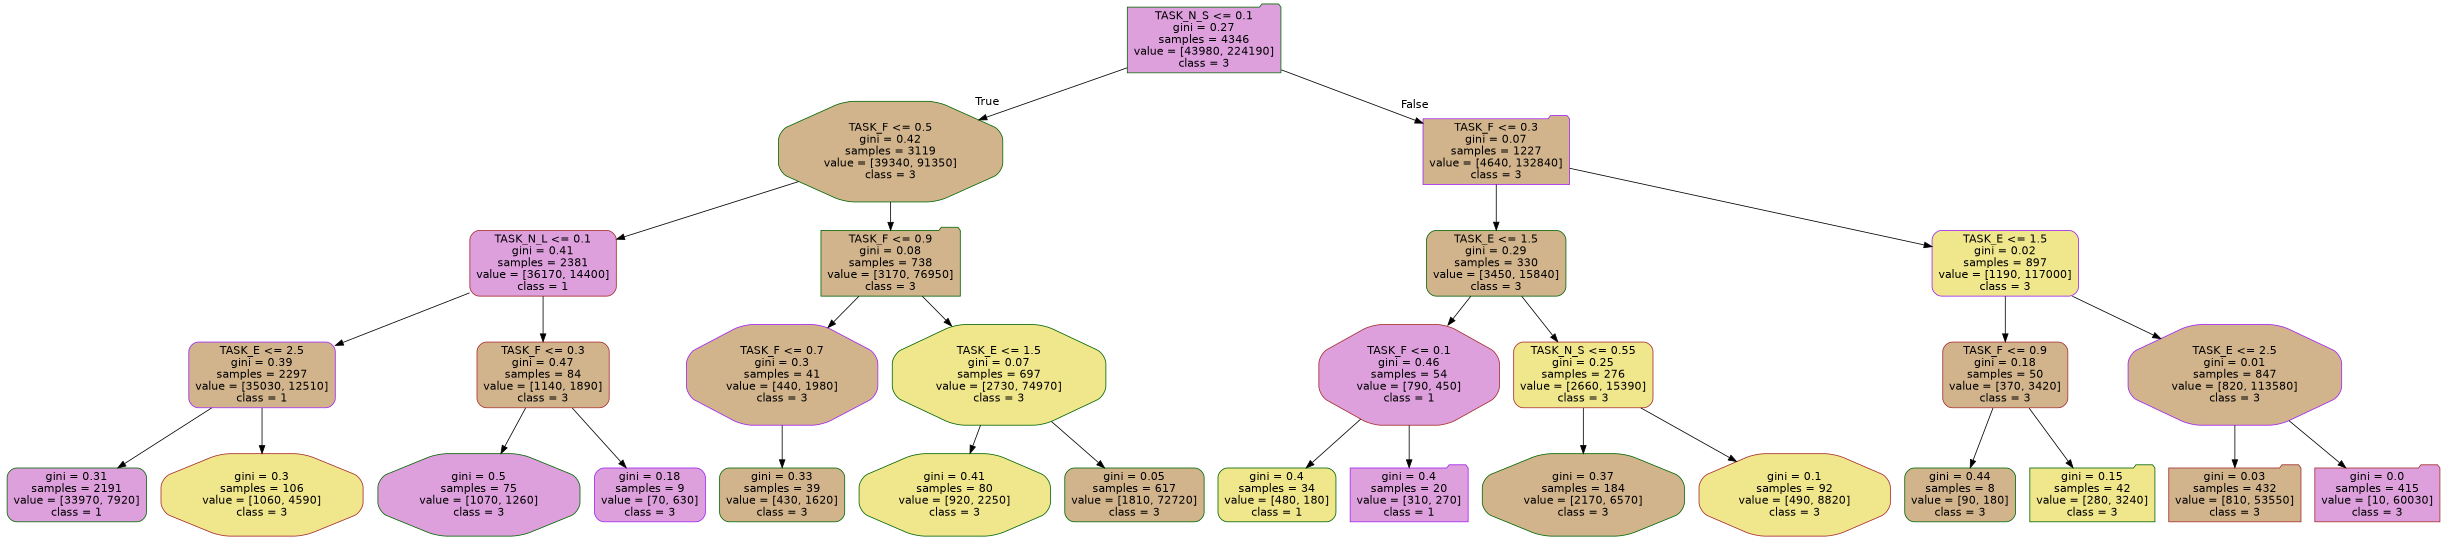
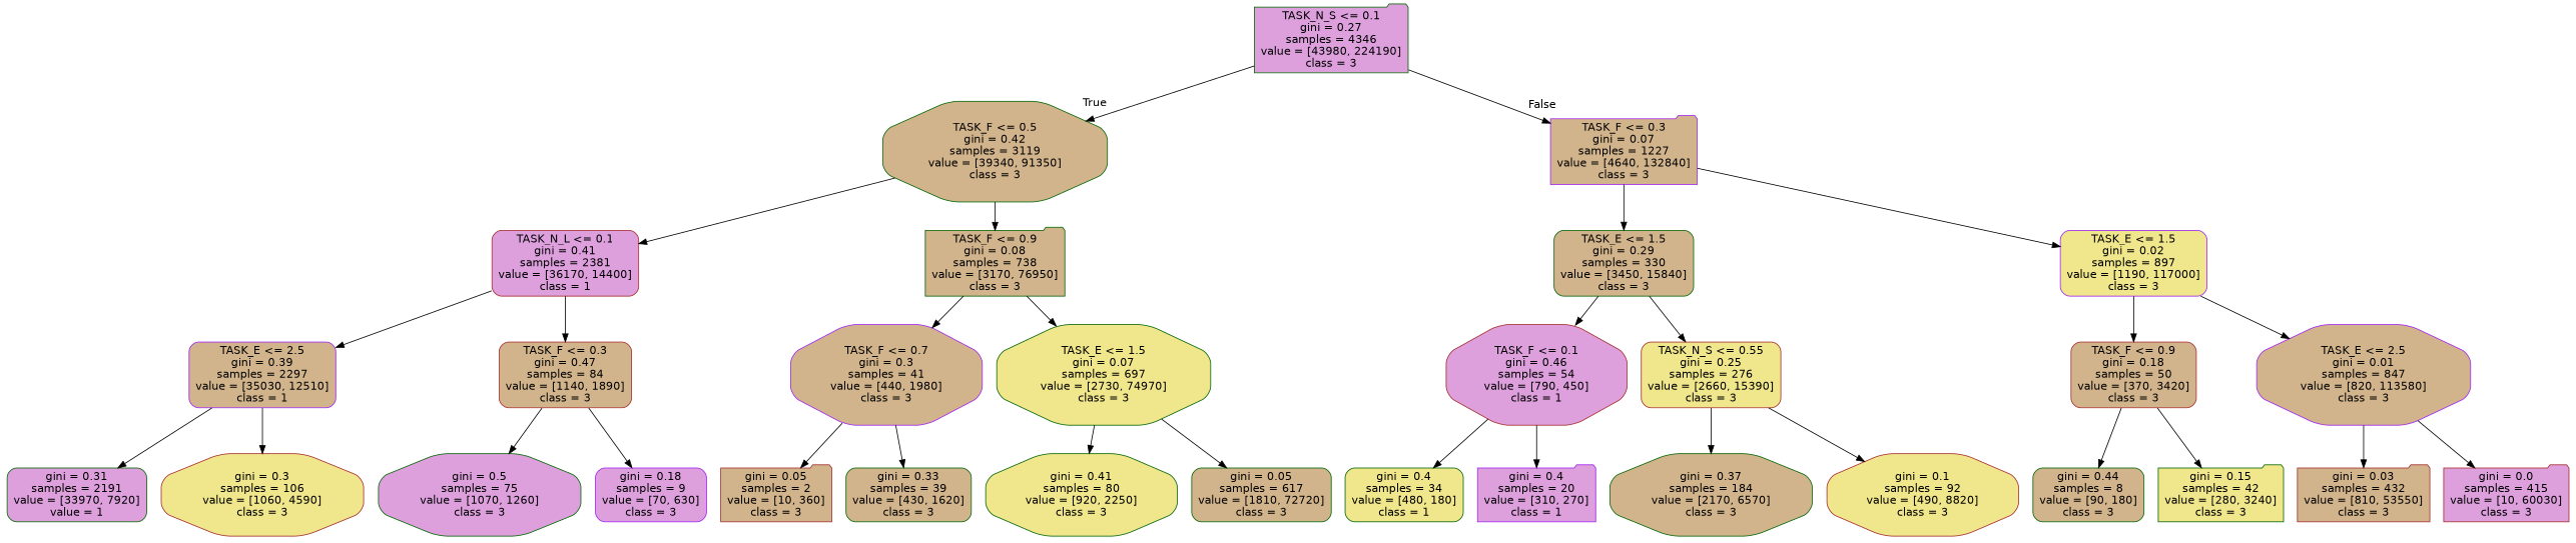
  digraph {
    node [color=darkgreen fillcolor=tan fontname=helvetica shape=box style="filled, rounded"]
    edge [fontname=helvetica]
    n1 [fillcolor=plum label="TASK_N_S <= 0.1\ngini = 0.27\nsamples = 4346\nvalue = [43980, 224190]\nclass = 3" shape=folder]
    n2 [label="TASK_F <= 0.5\ngini = 0.42\nsamples = 3119\nvalue = [39340, 91350]\nclass = 3" shape=octagon]
    n3 [color=purple label="TASK_F <= 0.3\ngini = 0.07\nsamples = 1227\nvalue = [4640, 132840]\nclass = 3" shape=folder]
    n4 [color=brown fillcolor=plum label="TASK_N_L <= 0.1\ngini = 0.41\nsamples = 2381\nvalue = [36170, 14400]\nclass = 1"]
    n5 [label="TASK_F <= 0.9\ngini = 0.08\nsamples = 738\nvalue = [3170, 76950]\nclass = 3" shape=folder]
    n6 [label="TASK_E <= 1.5\ngini = 0.29\nsamples = 330\nvalue = [3450, 15840]\nclass = 3"]
    n7 [color=purple fillcolor=khaki label="TASK_E <= 1.5\ngini = 0.02\nsamples = 897\nvalue = [1190, 117000]\nclass = 3"]
    n8 [color=purple label="TASK_E <= 2.5\ngini = 0.39\nsamples = 2297\nvalue = [35030, 12510]\nclass = 1"]
    n9 [color=brown label="TASK_F <= 0.3\ngini = 0.47\nsamples = 84\nvalue = [1140, 1890]\nclass = 3"]
    n10 [color=purple label="TASK_F <= 0.7\ngini = 0.3\nsamples = 41\nvalue = [440, 1980]\nclass = 3" shape=octagon]
    n11 [fillcolor=khaki label="TASK_E <= 1.5\ngini = 0.07\nsamples = 697\nvalue = [2730, 74970]\nclass = 3" shape=octagon]
-   n12 [fillcolor=plum label="gini = 0.31\nsamples = 2191\nvalue = [33970, 7920]\nclass = 1"]
+   n12 [fillcolor=plum label="gini = 0.31\nsamples = 2191\nvalue = [33970, 7920]\nvalue = 1"]
    n13 [color=brown fillcolor=khaki label="gini = 0.3\nsamples = 106\nvalue = [1060, 4590]\nclass = 3" shape=octagon]
    n14 [fillcolor=plum label="gini = 0.5\nsamples = 75\nvalue = [1070, 1260]\nclass = 3" shape=octagon]
    n15 [color=purple fillcolor=plum label="gini = 0.18\nsamples = 9\nvalue = [70, 630]\nclass = 3"]
+   n16 [color=brown label="gini = 0.05\nsamples = 2\nvalue = [10, 360]\nclass = 3" shape=folder]
    n17 [label="gini = 0.33\nsamples = 39\nvalue = [430, 1620]\nclass = 3"]
    n18 [fillcolor=khaki label="gini = 0.41\nsamples = 80\nvalue = [920, 2250]\nclass = 3" shape=octagon]
    n19 [label="gini = 0.05\nsamples = 617\nvalue = [1810, 72720]\nclass = 3"]
    n20 [color=brown fillcolor=plum label="TASK_F <= 0.1\ngini = 0.46\nsamples = 54\nvalue = [790, 450]\nclass = 1" shape=octagon]
    n21 [color=brown fillcolor=khaki label="TASK_N_S <= 0.55\ngini = 0.25\nsamples = 276\nvalue = [2660, 15390]\nclass = 3"]
    n22 [color=brown label="TASK_F <= 0.9\ngini = 0.18\nsamples = 50\nvalue = [370, 3420]\nclass = 3"]
    n23 [color=purple label="TASK_E <= 2.5\ngini = 0.01\nsamples = 847\nvalue = [820, 113580]\nclass = 3" shape=octagon]
    n24 [fillcolor=khaki label="gini = 0.4\nsamples = 34\nvalue = [480, 180]\nclass = 1"]
    n25 [color=purple fillcolor=plum label="gini = 0.4\nsamples = 20\nvalue = [310, 270]\nclass = 1" shape=folder]
    n26 [label="gini = 0.37\nsamples = 184\nvalue = [2170, 6570]\nclass = 3" shape=octagon]
    n27 [color=brown fillcolor=khaki label="gini = 0.1\nsamples = 92\nvalue = [490, 8820]\nclass = 3" shape=octagon]
    n28 [label="gini = 0.44\nsamples = 8\nvalue = [90, 180]\nclass = 3"]
    n29 [fillcolor=khaki label="gini = 0.15\nsamples = 42\nvalue = [280, 3240]\nclass = 3" shape=folder]
    n30 [color=brown label="gini = 0.03\nsamples = 432\nvalue = [810, 53550]\nclass = 3" shape=folder]
    n31 [color=brown fillcolor=plum label="gini = 0.0\nsamples = 415\nvalue = [10, 60030]\nclass = 3" shape=folder]
    n1 -> n2 [headlabel=True labelangle=45 labeldistance=2.5]
    n1 -> n3 [headlabel=False labelangle=-45 labeldistance=2.5]
    n2 -> n4
    n2 -> n5
    n3 -> n6
    n3 -> n7
    n4 -> n8
    n4 -> n9
    n5 -> n10
    n5 -> n11
    n6 -> n20
    n6 -> n21
    n7 -> n22
    n7 -> n23
    n8 -> n12
    n8 -> n13
    n9 -> n14
    n9 -> n15
+   n10 -> n16
    n10 -> n17
    n11 -> n18
    n11 -> n19
    n20 -> n24
    n20 -> n25
    n21 -> n26
    n21 -> n27
    n22 -> n28
    n22 -> n29
    n23 -> n30
    n23 -> n31
  }
